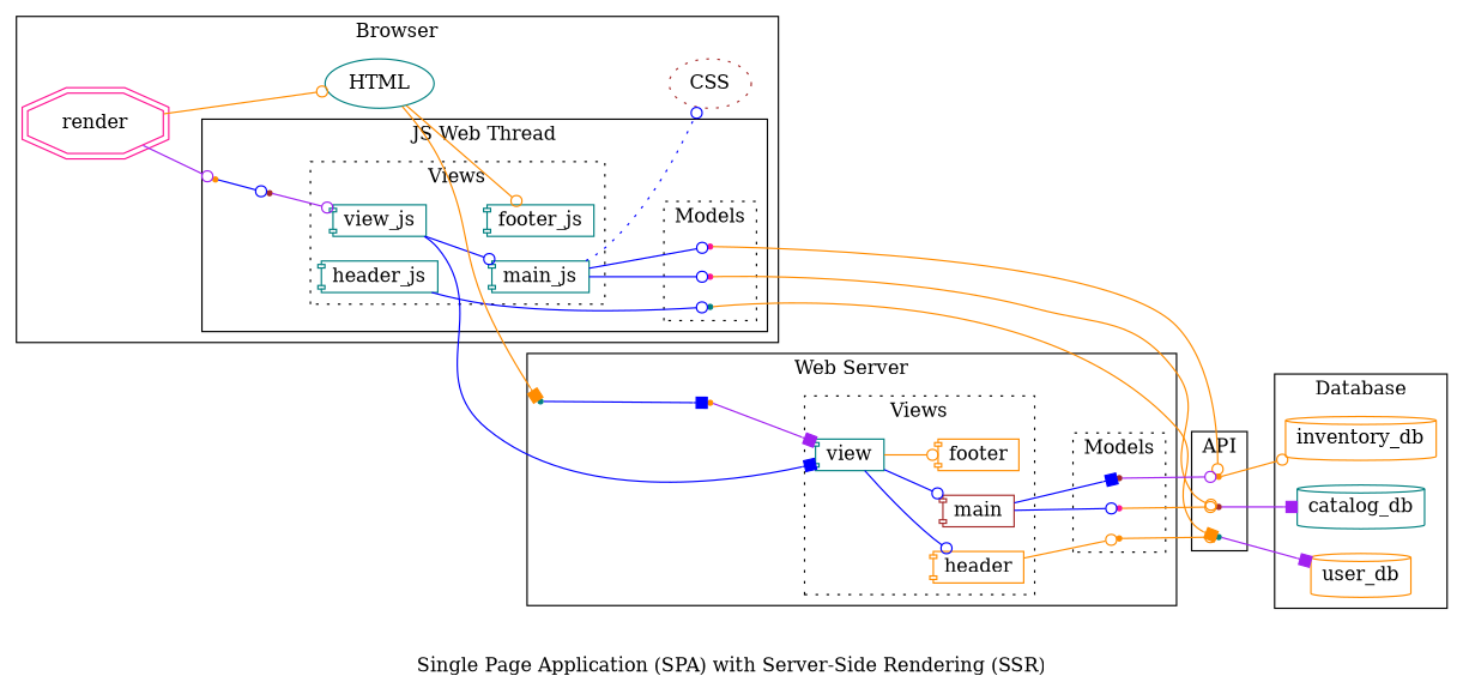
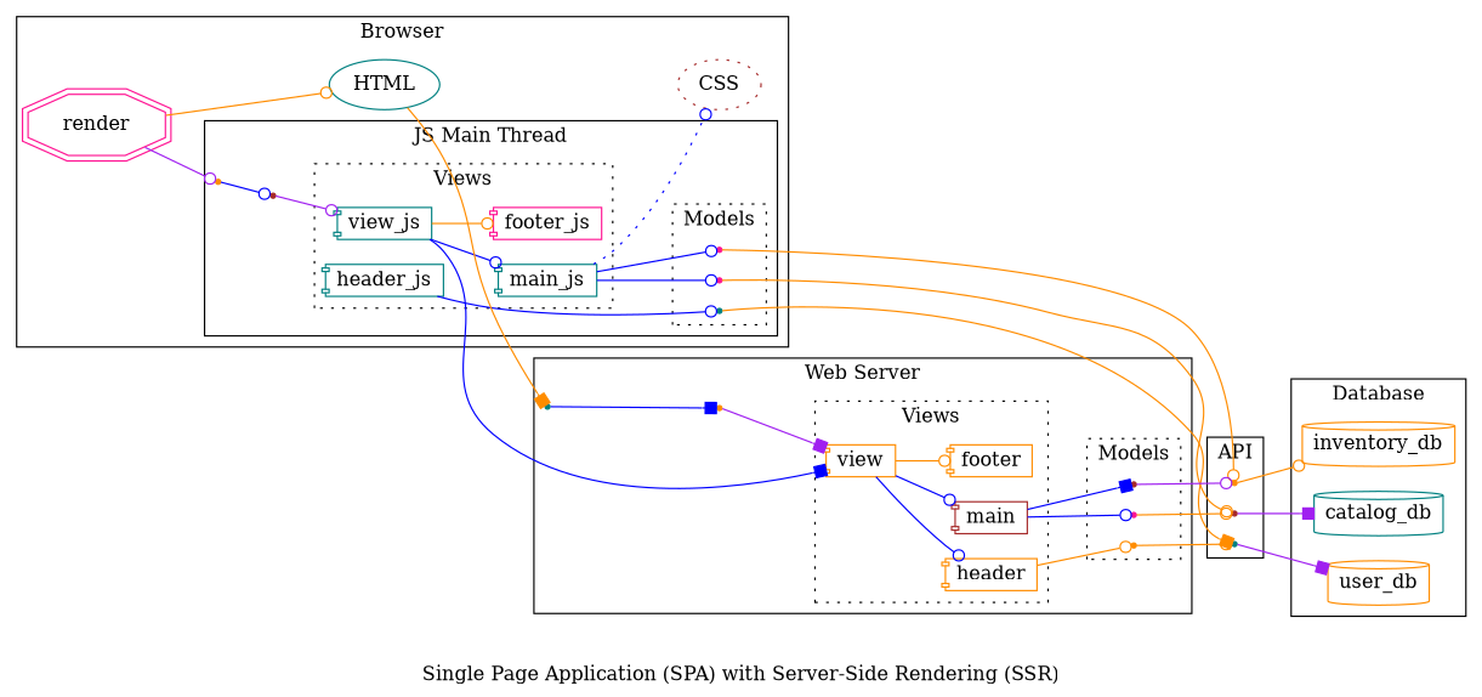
  digraph {
    label="Single Page Application (SPA) with Server-Side Rendering (SSR)"
    rankdir=LR
    node [color=darkorange shape=point]
    edge [arrowhead=odot color=blue]
    user_model_js [color=teal]
    catalog_model_js [color=deeppink]
    inventory_model_js [color=deeppink]
    view_js [color=teal height=0.15 shape=component width=0.2]
    header_js [color=teal height=0.15 shape=component width=0.2]
    main_js [color=teal height=0.15 shape=component width=0.2]
-   footer_js [color=teal height=0.15 shape=component width=0.2]
+   footer_js [color=deeppink height=0.15 shape=component width=0.2]
    router_js
    controller_js [color=brown]
    render [color=deeppink shape=doubleoctagon]
    n11 [color=brown label=CSS shape=ellipse style=dotted]
    n12 [color=teal label=HTML shape=ellipse]
    user_model
    catalog_model [color=deeppink]
    inventory_model [color=brown]
-   view [color=teal height=0.15 shape=component width=0.2]
+   view [height=0.15 shape=component width=0.2]
    header [height=0.15 shape=component width=0.2]
    main [color=brown height=0.15 shape=component width=0.2]
    footer [height=0.15 shape=component width=0.2]
    router [color=teal]
    controller
    user_api [color=teal]
    catalog_api [color=brown]
    inventory_api
    user_db [height=0.15 shape=cylinder width=0.2]
    catalog_db [color=teal height=0.15 shape=cylinder width=0.2]
    inventory_db [height=0.15 shape=cylinder width=0.2]
    subgraph cluster_1 {
      label=Browser
      render
      n11
      n12
      subgraph cluster_2 {
-       label="JS Web Thread"
+       label="JS Main Thread"
        router_js
        controller_js
        subgraph cluster_3 {
          label=Models
          style=dotted
          user_model_js
          catalog_model_js
          inventory_model_js
        }
        subgraph cluster_4 {
          label=Views
          style=dotted
          view_js
          header_js
          main_js
          footer_js
        }
      }
    }
    subgraph cluster_5 {
      label="Web Server"
      router
      controller
      subgraph cluster_6 {
        label=Models
        style=dotted
        user_model
        catalog_model
        inventory_model
      }
      subgraph cluster_7 {
        label=Views
        style=dotted
        view
        header
        main
        footer
      }
    }
    subgraph cluster_8 {
      label=API
      user_api
      catalog_api
      inventory_api
    }
    subgraph cluster_9 {
      label=Database
      user_db
      catalog_db
      inventory_db
    }
    user_model_js -> user_api [arrowhead=box color=darkorange]
    catalog_model_js -> catalog_api [color=darkorange]
    inventory_model_js -> inventory_api [color=darkorange]
    view_js -> main_js
-   n12 -> footer_js [color=darkorange]
+   view_js -> footer_js [color=darkorange]
    view_js -> view [arrowhead=box]
    header_js -> user_model_js
    main_js -> catalog_model_js
    main_js -> inventory_model_js
    main_js -> n11 [style=dotted]
    router_js -> controller_js
    controller_js -> view_js [color=purple]
    render -> router_js [color=purple]
    render -> n12 [color=darkorange]
    n12 -> router [arrowhead=box color=darkorange]
    user_model -> user_api [color=darkorange]
    catalog_model -> catalog_api [color=darkorange]
    inventory_model -> inventory_api [color=purple]
    view -> header
    view -> main
    view -> footer [color=darkorange]
    header -> user_model [color=darkorange]
    main -> catalog_model
    main -> inventory_model [arrowhead=box]
    router -> controller [arrowhead=box]
    controller -> view [arrowhead=box color=purple]
    user_api -> user_db [arrowhead=box color=purple]
    catalog_api -> catalog_db [arrowhead=box color=purple]
    inventory_api -> inventory_db [color=darkorange]
  }
